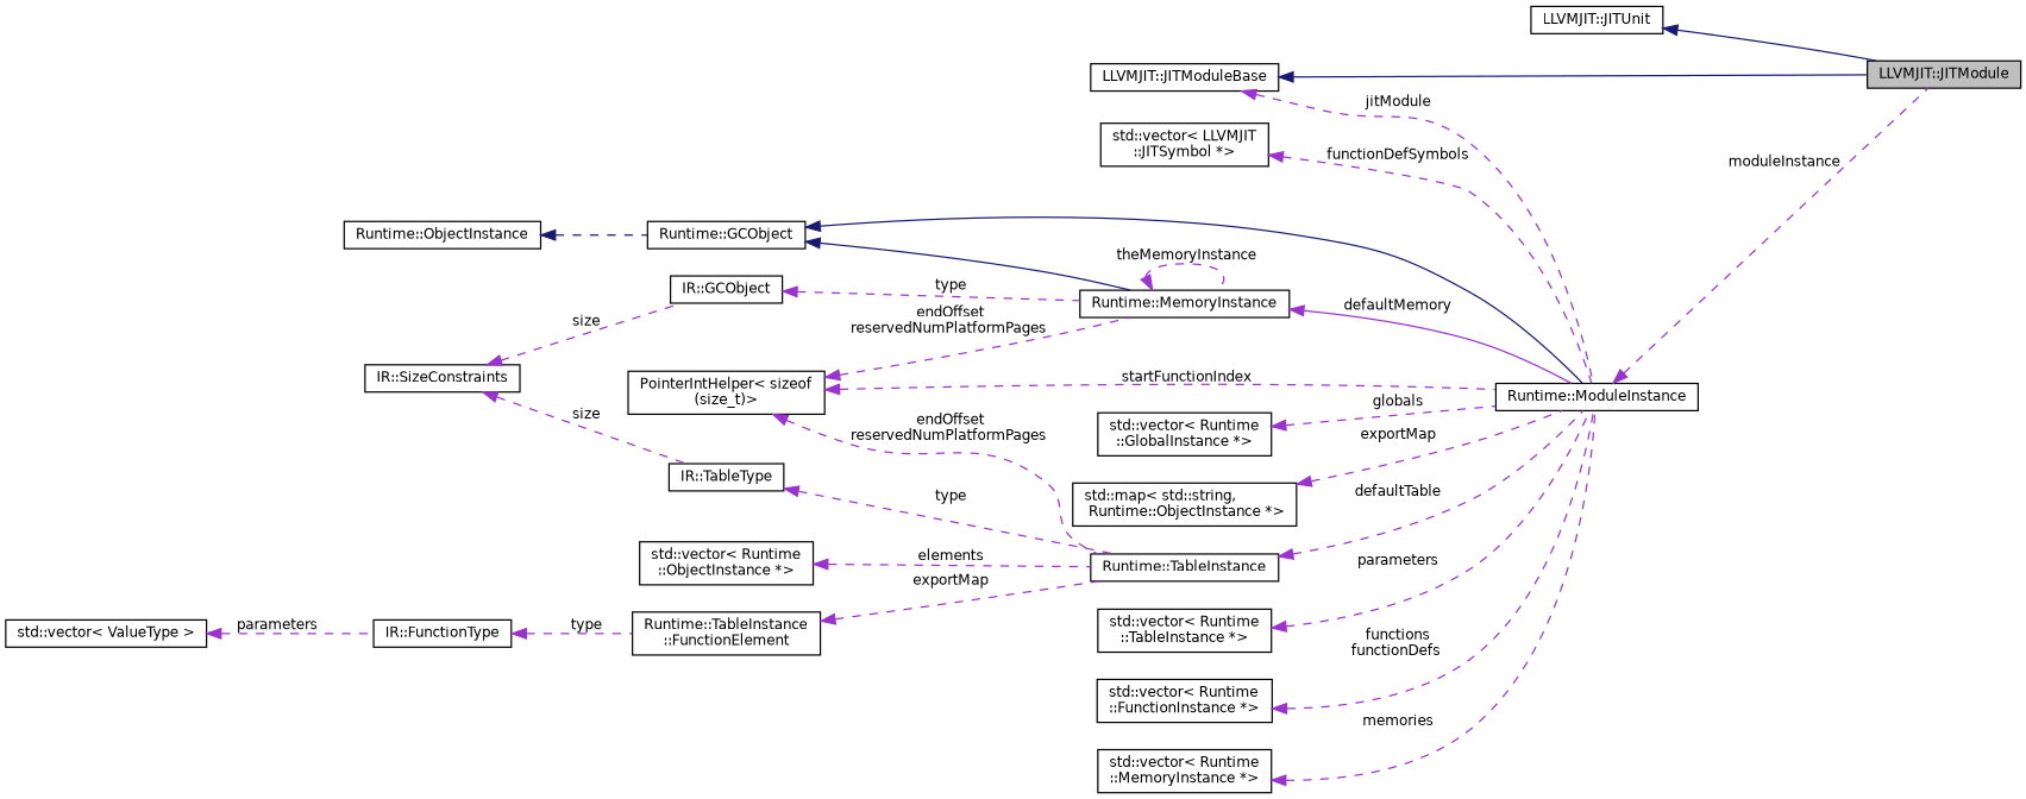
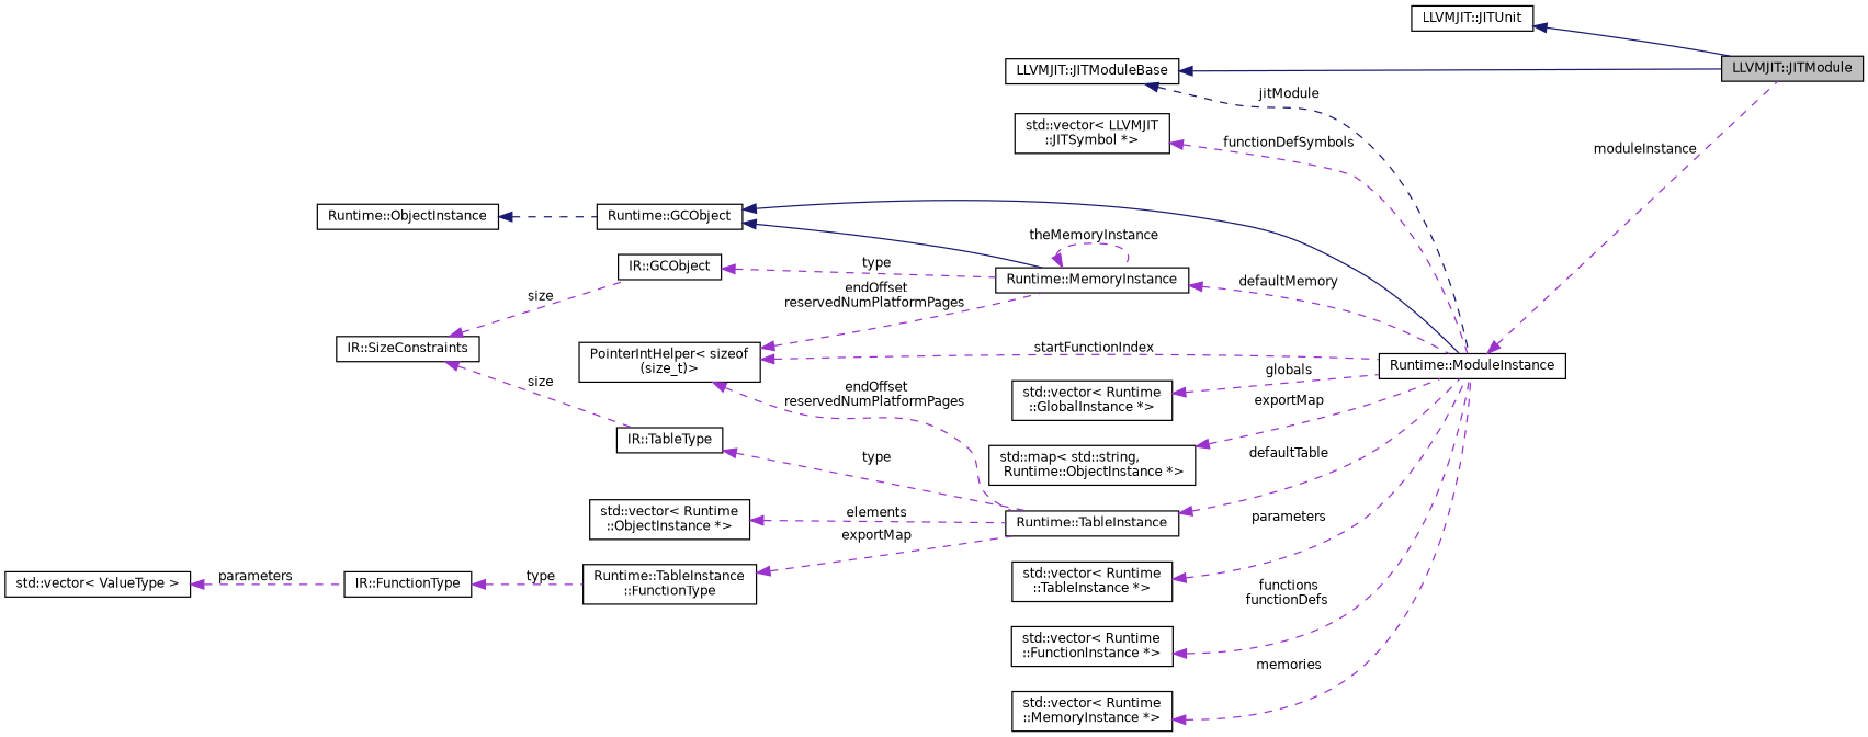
  digraph {
    rankdir=LR
    node [color=black fillcolor=white fontname=Helvetica fontsize=10 shape=record style=filled]
    edge [color=darkorchid3 dir=back fontname=Helvetica fontsize=10 labelfontname=Helvetica labelfontsize=10 style=dashed]
    n1 [fillcolor=grey75 fontcolor=black height=0.2 label="LLVMJIT::JITModule" width=0.4]
    n2 [height=0.2 label="LLVMJIT::JITUnit" width=0.4]
    n3 [height=0.2 label="LLVMJIT::JITModuleBase" width=0.4]
    n4 [height=0.2 label="Runtime::ModuleInstance" width=0.4]
    n5 [height=0.2 label="std::vector\< LLVMJIT\l::JITSymbol *\>" width=0.4]
    n6 [height=0.2 label="Runtime::GCObject" width=0.4]
    n7 [height=0.2 label="Runtime::MemoryInstance" width=0.4]
    n8 [height=0.2 label="Runtime::TableInstance" width=0.4]
    n9 [height=0.2 label="Runtime::ObjectInstance" width=0.4]
    n10 [height=0.2 label="std::vector\< Runtime\l::GlobalInstance *\>" width=0.4]
    n11 [height=0.2 label="std::map\< std::string,\l Runtime::ObjectInstance *\>" width=0.4]
    n12 [height=0.2 label="PointerIntHelper\< sizeof\l(size_t)\>" width=0.4]
    n13 [height=0.2 label="IR::GCObject" width=0.4]
    n14 [height=0.2 label="IR::SizeConstraints" width=0.4]
    n15 [height=0.2 label="IR::TableType" width=0.4]
    n16 [height=0.2 label="std::vector\< Runtime\l::TableInstance *\>" width=0.4]
    n17 [height=0.2 label="std::vector\< Runtime\l::FunctionInstance *\>" width=0.4]
    n18 [height=0.2 label="std::vector\< Runtime\l::ObjectInstance *\>" width=0.4]
-   n19 [height=0.2 label="Runtime::TableInstance\l::FunctionElement" width=0.4]
+   n19 [height=0.2 label="Runtime::TableInstance\l::FunctionType" width=0.4]
    n20 [height=0.2 label="IR::FunctionType" width=0.4]
    n21 [height=0.2 label="std::vector\< ValueType \>" width=0.4]
    n22 [height=0.2 label="std::vector\< Runtime\l::MemoryInstance *\>" width=0.4]
    n2 -> n1 [color=midnightblue style=solid]
    n3 -> n1 [color=midnightblue style=solid]
-   n3 -> n4 [label=" jitModule"]
+   n3 -> n4 [color=midnightblue label=" jitModule"]
    n4 -> n1 [label=" moduleInstance"]
    n5 -> n4 [label=" functionDefSymbols"]
    n6 -> n4 [color=midnightblue style=solid]
    n6 -> n7 [color=midnightblue style=solid]
-   n7 -> n4 [label=" defaultMemory" style=solid]
+   n7 -> n4 [label=" defaultMemory"]
    n7 -> n7 [label=" theMemoryInstance"]
    n8 -> n4 [label=" defaultTable"]
    n9 -> n6 [color=midnightblue]
    n10 -> n4 [label=" globals"]
    n11 -> n4 [label=" exportMap"]
    n12 -> n4 [label=" startFunctionIndex"]
    n12 -> n7 [label=" endOffset\nreservedNumPlatformPages"]
    n12 -> n8 [label=" endOffset\nreservedNumPlatformPages"]
    n13 -> n7 [label=" type"]
    n14 -> n13 [label=" size"]
    n14 -> n15 [label=" size"]
    n15 -> n8 [label=" type"]
    n16 -> n4 [label=" parameters"]
    n17 -> n4 [label=" functions\nfunctionDefs"]
    n18 -> n8 [label=" elements"]
    n19 -> n8 [label=" exportMap"]
    n20 -> n19 [label=" type"]
    n21 -> n20 [label=" parameters"]
    n22 -> n4 [label=" memories"]
  }
